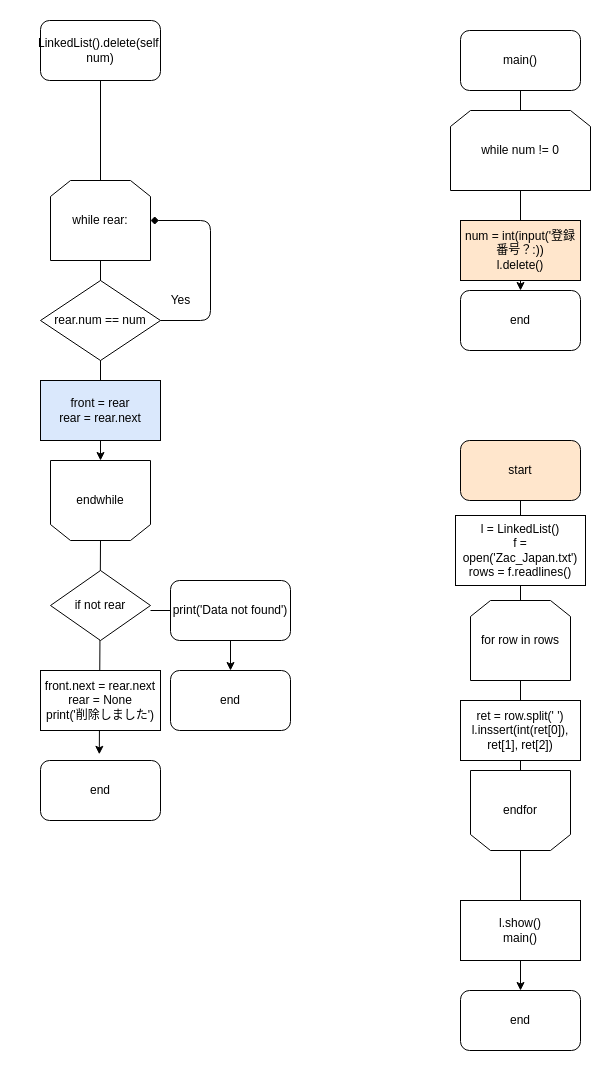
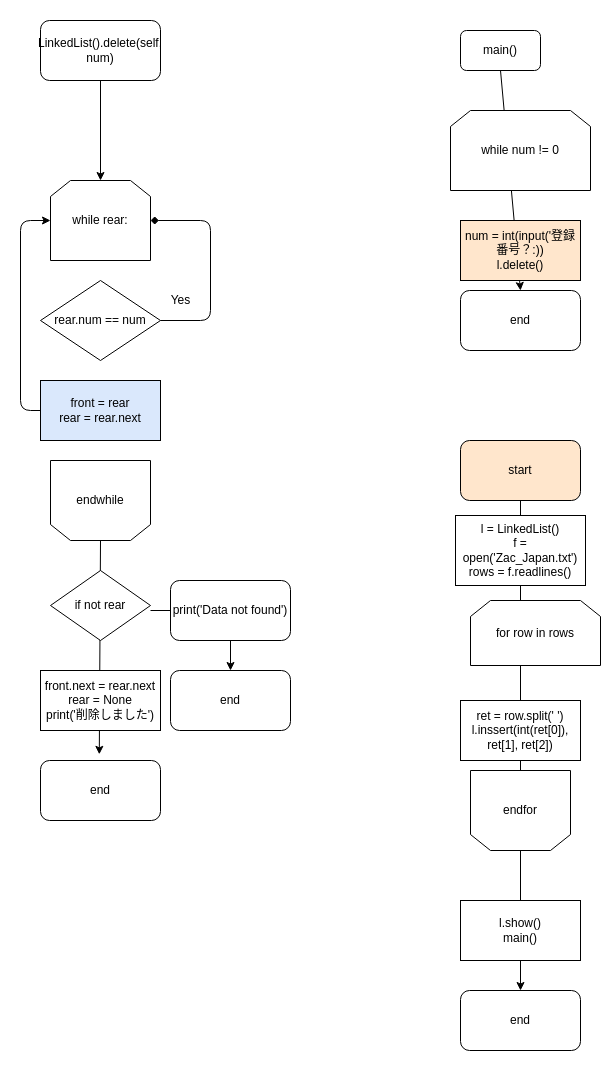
  <mxCell id="0" />
  <mxCell id="1" parent="0" />
  <mxCell id="2" value="" style="endArrow=classic;html=1;exitX=0.5;exitY=1;exitDx=0;exitDy=0;entryX=0.5;entryY=0;entryDx=0;entryDy=0;" edge="1" parent="1" source="25" target="30"><mxGeometry width="50" height="50" relative="1" as="geometry"><mxPoint x="180" y="930" as="sourcePoint" /><mxPoint x="230" y="880" as="targetPoint" /></mxGeometry></mxCell>
  <mxCell id="3" value="l.show()&lt;br&gt;main()" style="rounded=0;whiteSpace=wrap;html=1;" vertex="1" parent="1"><mxGeometry x="460" y="900" width="120" height="60" as="geometry" /></mxCell>
  <mxCell id="4" value="" style="endArrow=classic;html=1;exitX=0.5;exitY=1;exitDx=0;exitDy=0;entryX=0.5;entryY=0;entryDx=0;entryDy=0;" parent="1" source="21" target="24" edge="1"><mxGeometry width="50" height="50" relative="1" as="geometry"><mxPoint x="390" y="340" as="sourcePoint" /><mxPoint x="440" y="290" as="targetPoint" /></mxGeometry></mxCell>
  <mxCell id="5" value="" style="endArrow=classic;html=1;entryX=0.5;entryY=0;entryDx=0;entryDy=0;" parent="1" target="14" edge="1"><mxGeometry width="50" height="50" relative="1" as="geometry"><mxPoint x="150" y="610" as="sourcePoint" /><mxPoint x="190" y="550" as="targetPoint" /><Array as="points"><mxPoint x="230" y="610" /></Array></mxGeometry></mxCell>
  <mxCell id="6" value="" style="endArrow=classic;html=1;exitX=0.5;exitY=0;exitDx=0;exitDy=0;entryX=0.49;entryY=-0.103;entryDx=0;entryDy=0;entryPerimeter=0;" parent="1" source="17" target="16" edge="1"><mxGeometry width="50" height="50" relative="1" as="geometry"><mxPoint x="260" y="520" as="sourcePoint" /><mxPoint x="310" y="470" as="targetPoint" /></mxGeometry></mxCell>
- <mxCell id="7" value="" style="endArrow=classic;html=1;exitX=0.5;exitY=1;exitDx=0;exitDy=0;entryX=0.5;entryY=1;entryDx=0;entryDy=0;" parent="1" source="8" target="17" edge="1"><mxGeometry width="50" height="50" relative="1" as="geometry"><mxPoint x="240" y="130" as="sourcePoint" /><mxPoint x="290" y="80" as="targetPoint" /></mxGeometry></mxCell>
+ <mxCell id="7" value="" style="endArrow=classic;html=1;exitX=0.5;exitY=1;exitDx=0;exitDy=0;" parent="1" source="8" target="9" edge="1"><mxGeometry width="50" height="50" relative="1" as="geometry"><mxPoint x="240" y="130" as="sourcePoint" /><mxPoint x="290" y="80" as="targetPoint" /></mxGeometry></mxCell>
  <mxCell id="8" value="LinkedList().delete(self, num)" style="rounded=1;whiteSpace=wrap;html=1;" parent="1" vertex="1"><mxGeometry x="40" y="20" width="120" height="60" as="geometry" /></mxCell>
  <mxCell id="9" value="while rear:" style="shape=loopLimit;whiteSpace=wrap;html=1;" parent="1" vertex="1"><mxGeometry x="50" y="180" width="100" height="80" as="geometry" /></mxCell>
  <mxCell id="10" value="rear.num == num" style="rhombus;whiteSpace=wrap;html=1;" parent="1" vertex="1"><mxGeometry x="40" y="280" width="120" height="80" as="geometry" /></mxCell>
  <mxCell id="11" value="front = rear&lt;br&gt;rear = rear.next" style="rounded=0;whiteSpace=wrap;html=1;fillColor=#dae8fc;" parent="1" vertex="1"><mxGeometry x="40" y="380" width="120" height="60" as="geometry" /></mxCell>
  <mxCell id="12" value="if not rear" style="rhombus;whiteSpace=wrap;html=1;" parent="1" vertex="1"><mxGeometry x="50" y="570" width="100" height="70" as="geometry" /></mxCell>
  <mxCell id="13" value="print('Data not found')&lt;br&gt;" style="whiteSpace=wrap;html=1;rounded=1;" parent="1" vertex="1"><mxGeometry x="170" y="580" width="120" height="60" as="geometry" /></mxCell>
  <mxCell id="14" value="end" style="rounded=1;whiteSpace=wrap;html=1;" parent="1" vertex="1"><mxGeometry x="170" y="670" width="120" height="60" as="geometry" /></mxCell>
  <mxCell id="15" value="front.next = rear.next&lt;br&gt;rear = None&lt;br&gt;print('削除しました')" style="rounded=0;whiteSpace=wrap;html=1;" parent="1" vertex="1"><mxGeometry x="40" y="670" width="120" height="60" as="geometry" /></mxCell>
  <mxCell id="16" value="end" style="rounded=1;whiteSpace=wrap;html=1;" parent="1" vertex="1"><mxGeometry x="40" y="760" width="120" height="60" as="geometry" /></mxCell>
  <mxCell id="17" value="endwhile" style="shape=loopLimit;whiteSpace=wrap;html=1;direction=west;" parent="1" vertex="1"><mxGeometry x="50" y="460" width="100" height="80" as="geometry" /></mxCell>
  <mxCell id="18" value="" style="endArrow=diamond;html=1;exitX=1;exitY=0.5;exitDx=0;exitDy=0;entryX=1;entryY=0.5;entryDx=0;entryDy=0;" parent="1" source="10" target="9" edge="1"><mxGeometry width="50" height="50" relative="1" as="geometry"><mxPoint x="300" y="450" as="sourcePoint" /><mxPoint x="350" y="400" as="targetPoint" /><Array as="points"><mxPoint x="210" y="320" /><mxPoint x="210" y="220" /></Array></mxGeometry></mxCell>
  <mxCell id="19" value="Yes" style="text;html=1;align=center;verticalAlign=middle;resizable=0;points=[];autosize=1;strokeColor=none;" parent="1" vertex="1"><mxGeometry x="165" y="290" width="30" height="20" as="geometry" /></mxCell>
- <mxCell id="21" value="main()" style="rounded=1;whiteSpace=wrap;html=1;" parent="1" vertex="1"><mxGeometry x="460" y="30" width="120" height="60" as="geometry" /></mxCell>
+ <mxCell id="20" value="" style="endArrow=classic;html=1;exitX=0;exitY=0.5;exitDx=0;exitDy=0;entryX=0;entryY=0.5;entryDx=0;entryDy=0;" parent="1" source="11" target="9" edge="1"><mxGeometry width="50" height="50" relative="1" as="geometry"><mxPoint x="250" y="430" as="sourcePoint" /><mxPoint x="300" y="380" as="targetPoint" /><Array as="points"><mxPoint x="20" y="410" /><mxPoint x="20" y="220" /></Array></mxGeometry></mxCell>
+ <mxCell id="21" value="main()" style="rounded=1;whiteSpace=wrap;html=1;" parent="1" vertex="1"><mxGeometry x="460" y="30" width="80" height="40" as="geometry" /></mxCell>
  <mxCell id="22" value="while num != 0" style="shape=loopLimit;whiteSpace=wrap;html=1;" parent="1" vertex="1"><mxGeometry x="450" y="110" width="140" height="80" as="geometry" /></mxCell>
  <mxCell id="23" value="num = int(input('登録番号？:))&lt;br&gt;l.delete()" style="rounded=0;whiteSpace=wrap;html=1;fillColor=#ffe6cc;" parent="1" vertex="1"><mxGeometry x="460" y="220" width="120" height="60" as="geometry" /></mxCell>
  <mxCell id="24" value="end" style="rounded=1;whiteSpace=wrap;html=1;" parent="1" vertex="1"><mxGeometry x="460" y="290" width="120" height="60" as="geometry" /></mxCell>
  <mxCell id="25" value="start" style="rounded=1;whiteSpace=wrap;html=1;fillColor=#ffe6cc;" vertex="1" parent="1"><mxGeometry x="460" y="440" width="120" height="60" as="geometry" /></mxCell>
  <mxCell id="26" value="l = LinkedList()&lt;br&gt;f = open('Zac_Japan.txt')&lt;br&gt;rows = f.readlines()" style="rounded=0;whiteSpace=wrap;html=1;" vertex="1" parent="1"><mxGeometry x="455" y="515" width="130" height="70" as="geometry" /></mxCell>
- <mxCell id="27" value="for row in rows" style="shape=loopLimit;whiteSpace=wrap;html=1;" vertex="1" parent="1"><mxGeometry x="470" y="600" width="100" height="80" as="geometry" /></mxCell>
+ <mxCell id="27" value="for row in rows" style="shape=loopLimit;whiteSpace=wrap;html=1;" vertex="1" parent="1"><mxGeometry x="470" y="600" width="130" height="65" as="geometry" /></mxCell>
  <mxCell id="28" value="ret = row.split(' ')&lt;br&gt;l.inssert(int(ret[0]), ret[1], ret[2])" style="rounded=0;whiteSpace=wrap;html=1;" vertex="1" parent="1"><mxGeometry x="460" y="700" width="120" height="60" as="geometry" /></mxCell>
  <mxCell id="29" value="endfor" style="shape=loopLimit;whiteSpace=wrap;html=1;direction=west;" vertex="1" parent="1"><mxGeometry x="470" y="770" width="100" height="80" as="geometry" /></mxCell>
  <mxCell id="30" value="end" style="rounded=1;whiteSpace=wrap;html=1;" vertex="1" parent="1"><mxGeometry x="460" y="990" width="120" height="60" as="geometry" /></mxCell>
